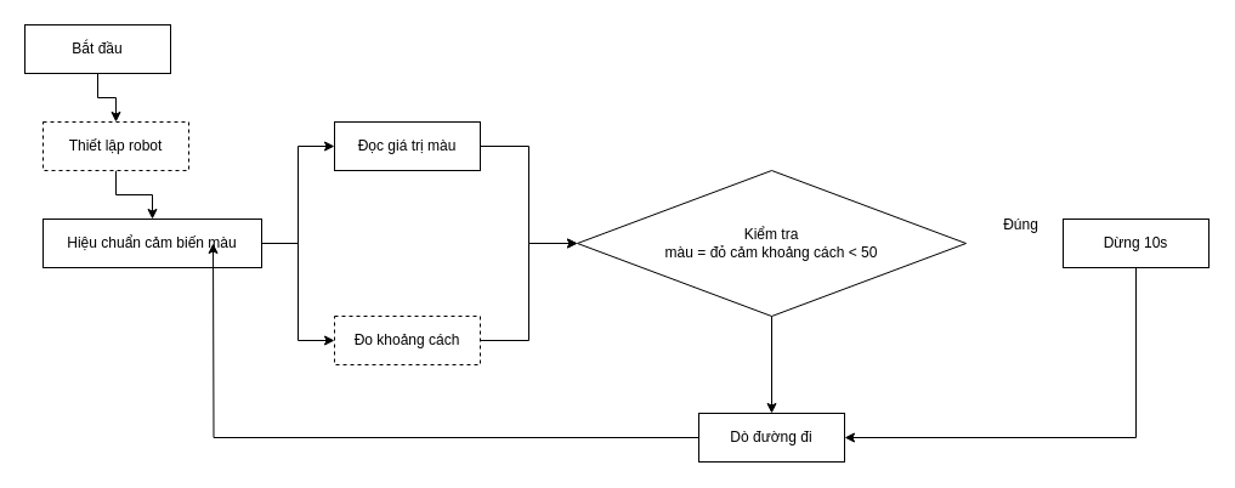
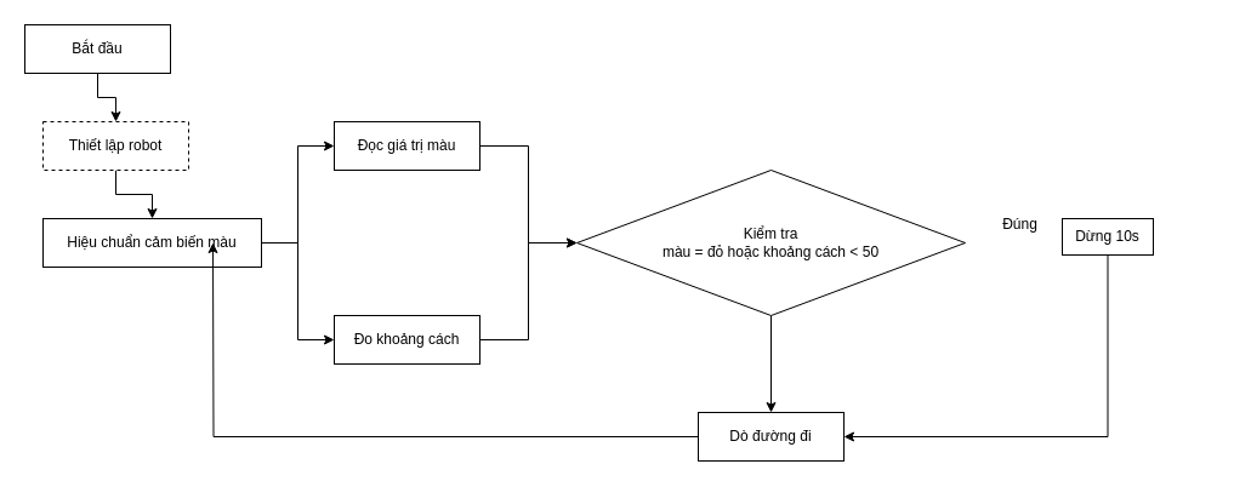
  <mxCell id="0" />
  <mxCell id="1" parent="0" />
  <mxCell id="2" style="edgeStyle=orthogonalEdgeStyle;rounded=0;orthogonalLoop=1;jettySize=auto;html=1;exitX=0.5;exitY=1;exitDx=0;exitDy=0;entryX=0.5;entryY=0;entryDx=0;entryDy=0;" edge="1" parent="1" source="3" target="5"><mxGeometry relative="1" as="geometry" /></mxCell>
  <mxCell id="3" value="Bắt đầu" style="rounded=0;whiteSpace=wrap;html=1;" vertex="1" parent="1"><mxGeometry x="20" y="20" width="120" height="40" as="geometry" /></mxCell>
  <mxCell id="4" style="edgeStyle=orthogonalEdgeStyle;rounded=0;orthogonalLoop=1;jettySize=auto;html=1;entryX=0.5;entryY=0;entryDx=0;entryDy=0;" edge="1" parent="1" source="5" target="8"><mxGeometry relative="1" as="geometry" /></mxCell>
  <mxCell id="5" value="Thiết lập robot" style="rounded=0;whiteSpace=wrap;html=1;dashed=1;" vertex="1" parent="1"><mxGeometry x="35" y="100" width="120" height="40" as="geometry" /></mxCell>
  <mxCell id="6" style="edgeStyle=orthogonalEdgeStyle;rounded=0;orthogonalLoop=1;jettySize=auto;html=1;exitX=1;exitY=0.5;exitDx=0;exitDy=0;entryX=0;entryY=0.5;entryDx=0;entryDy=0;" edge="1" parent="1" source="8" target="10"><mxGeometry relative="1" as="geometry" /></mxCell>
  <mxCell id="7" style="edgeStyle=orthogonalEdgeStyle;rounded=0;orthogonalLoop=1;jettySize=auto;html=1;exitX=1;exitY=0.5;exitDx=0;exitDy=0;entryX=0;entryY=0.5;entryDx=0;entryDy=0;" edge="1" parent="1" source="8" target="12"><mxGeometry relative="1" as="geometry" /></mxCell>
  <mxCell id="8" value="Hiệu chuẩn cảm biến màu" style="rounded=0;whiteSpace=wrap;html=1;" vertex="1" parent="1"><mxGeometry x="35" y="180" width="180" height="40" as="geometry" /></mxCell>
  <mxCell id="9" style="edgeStyle=orthogonalEdgeStyle;rounded=0;orthogonalLoop=1;jettySize=auto;html=1;exitX=1;exitY=0.5;exitDx=0;exitDy=0;entryX=0;entryY=0.5;entryDx=0;entryDy=0;" edge="1" parent="1" source="10" target="14"><mxGeometry relative="1" as="geometry" /></mxCell>
  <mxCell id="10" value="Đọc giá trị màu" style="rounded=0;whiteSpace=wrap;html=1;" vertex="1" parent="1"><mxGeometry x="275" y="100" width="120" height="40" as="geometry" /></mxCell>
  <mxCell id="11" style="edgeStyle=orthogonalEdgeStyle;rounded=0;orthogonalLoop=1;jettySize=auto;html=1;exitX=1;exitY=0.5;exitDx=0;exitDy=0;entryX=0;entryY=0.5;entryDx=0;entryDy=0;" edge="1" parent="1" source="12" target="14"><mxGeometry relative="1" as="geometry" /></mxCell>
- <mxCell id="12" value="Đo khoảng cách" style="rounded=0;whiteSpace=wrap;html=1;dashed=1;" vertex="1" parent="1"><mxGeometry x="275" y="260" width="120" height="40" as="geometry" /></mxCell>
+ <mxCell id="12" value="Đo khoảng cách" style="rounded=0;whiteSpace=wrap;html=1;" vertex="1" parent="1"><mxGeometry x="275" y="260" width="120" height="40" as="geometry" /></mxCell>
  <mxCell id="13" style="edgeStyle=orthogonalEdgeStyle;rounded=0;orthogonalLoop=1;jettySize=auto;html=1;exitX=0.5;exitY=1;exitDx=0;exitDy=0;entryX=0.5;entryY=0;entryDx=0;entryDy=0;" edge="1" parent="1" source="14" target="19"><mxGeometry relative="1" as="geometry" /></mxCell>
- <mxCell id="14" value="Kiểm tra&lt;br&gt;màu = đỏ cảm khoảng cách &amp;lt; 50" style="rhombus;whiteSpace=wrap;html=1;" vertex="1" parent="1"><mxGeometry x="475" y="140" width="320" height="120" as="geometry" /></mxCell>
+ <mxCell id="14" value="Kiểm tra&lt;br&gt;màu = đỏ hoặc khoảng cách &amp;lt; 50" style="rhombus;whiteSpace=wrap;html=1;" vertex="1" parent="1"><mxGeometry x="475" y="140" width="320" height="120" as="geometry" /></mxCell>
  <mxCell id="15" style="edgeStyle=orthogonalEdgeStyle;rounded=0;orthogonalLoop=1;jettySize=auto;html=1;exitX=0.5;exitY=1;exitDx=0;exitDy=0;entryX=1;entryY=0.5;entryDx=0;entryDy=0;" edge="1" parent="1" source="16" target="19"><mxGeometry relative="1" as="geometry" /></mxCell>
- <mxCell id="16" value="Dừng 10s" style="rounded=0;whiteSpace=wrap;html=1;" vertex="1" parent="1"><mxGeometry x="875" y="180" width="120" height="40" as="geometry" /></mxCell>
+ <mxCell id="16" value="Dừng 10s" style="rounded=0;whiteSpace=wrap;html=1;" vertex="1" parent="1"><mxGeometry x="875" y="180" width="75" height="30" as="geometry" /></mxCell>
  <mxCell id="17" value="Đúng" style="text;html=1;align=center;verticalAlign=middle;resizable=0;points=[];autosize=1;strokeColor=none;fillColor=none;" vertex="1" parent="1"><mxGeometry x="815" y="170" width="50" height="30" as="geometry" /></mxCell>
  <mxCell id="18" style="edgeStyle=orthogonalEdgeStyle;rounded=0;orthogonalLoop=1;jettySize=auto;html=1;exitX=0;exitY=0.5;exitDx=0;exitDy=0;" edge="1" parent="1" source="19"><mxGeometry relative="1" as="geometry"><mxPoint x="175" y="200" as="targetPoint" /></mxGeometry></mxCell>
  <mxCell id="19" value="Dò đường đi" style="rounded=0;whiteSpace=wrap;html=1;" vertex="1" parent="1"><mxGeometry x="575" y="340" width="120" height="40" as="geometry" /></mxCell>
